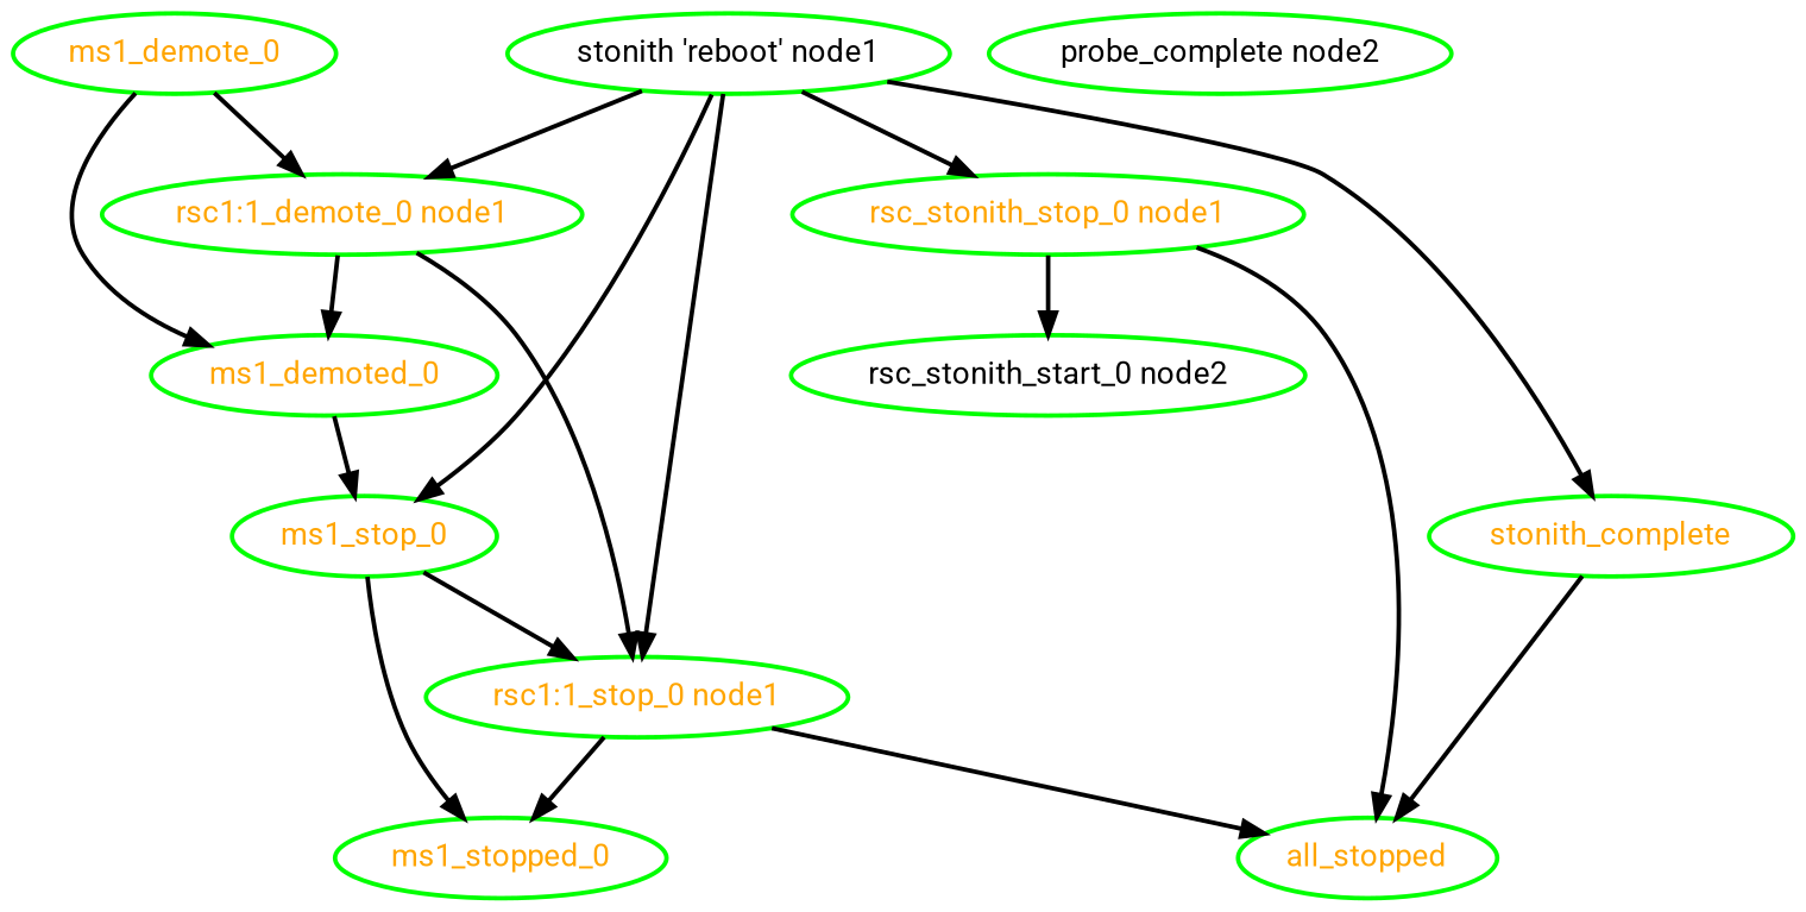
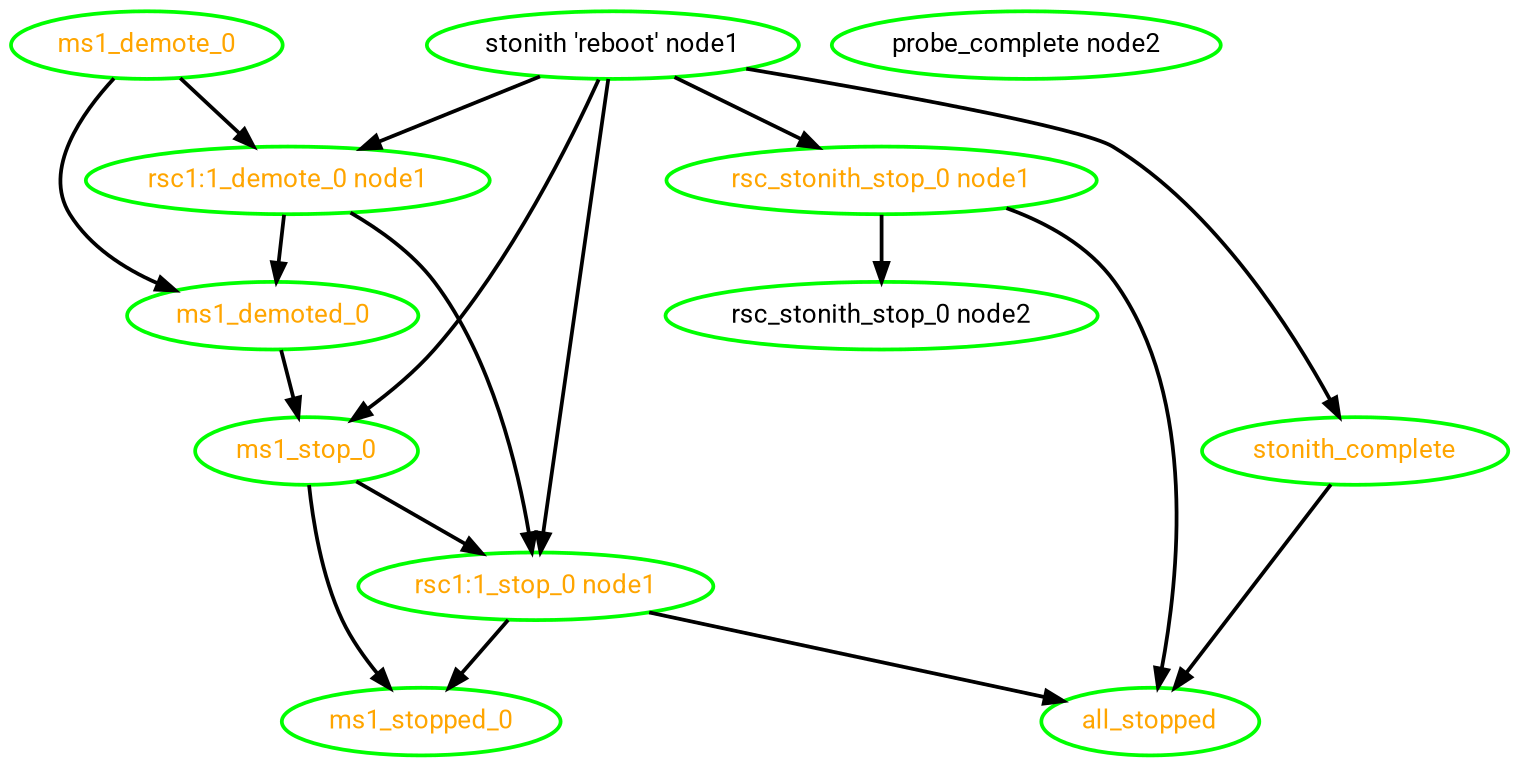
  digraph {
    fontname=Roboto
    node [color=green fontcolor=orange style=bold fontname=Roboto]
    edge [style=bold fontname=Roboto]
    all_stopped
    ms1_demote_0
    ms1_demoted_0
    "rsc1:1_demote_0 node1"
    ms1_stop_0
    "rsc1:1_stop_0 node1"
    ms1_stopped_0
    "probe_complete node2" [fontcolor=black]
-   "rsc_stonith_start_0 node2" [fontcolor=black]
+   "rsc_stonith_start_0 node2" [fontcolor=black label="rsc_stonith_stop_0 node2"]
    "rsc_stonith_stop_0 node1"
    "stonith 'reboot' node1" [fontcolor=black]
    stonith_complete
    ms1_demote_0 -> ms1_demoted_0
    ms1_demote_0 -> "rsc1:1_demote_0 node1"
    ms1_demoted_0 -> ms1_stop_0
    "rsc1:1_demote_0 node1" -> ms1_demoted_0
    "rsc1:1_demote_0 node1" -> "rsc1:1_stop_0 node1"
    ms1_stop_0 -> "rsc1:1_stop_0 node1"
    ms1_stop_0 -> ms1_stopped_0
    "rsc1:1_stop_0 node1" -> all_stopped
    "rsc1:1_stop_0 node1" -> ms1_stopped_0
    "rsc_stonith_stop_0 node1" -> all_stopped
    "rsc_stonith_stop_0 node1" -> "rsc_stonith_start_0 node2"
    "stonith 'reboot' node1" -> "rsc1:1_demote_0 node1"
    "stonith 'reboot' node1" -> ms1_stop_0
    "stonith 'reboot' node1" -> "rsc1:1_stop_0 node1"
    "stonith 'reboot' node1" -> "rsc_stonith_stop_0 node1"
    "stonith 'reboot' node1" -> stonith_complete
    stonith_complete -> all_stopped
  }
